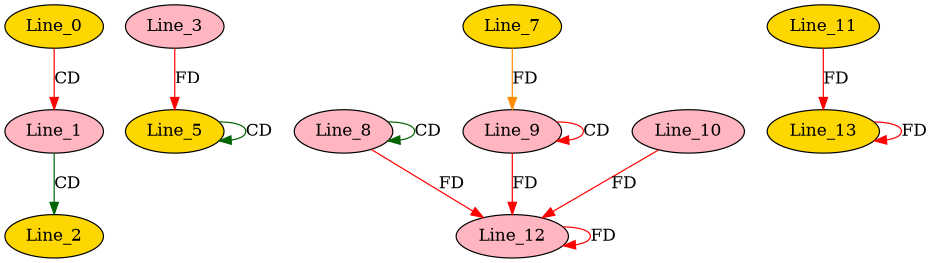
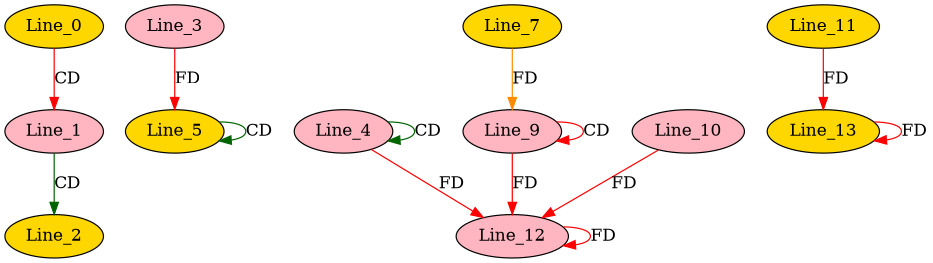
  digraph {
    node [fillcolor=lightpink style=filled]
    edge [color=red]
    Line_1
    Line_0 [fillcolor=gold]
    Line_2 [fillcolor=gold]
    Line_5 [fillcolor=gold]
    n5 [label=Line_3]
-   Line_8
+   Line_8 [label=Line_4]
    Line_12
    Line_9
    Line_7 [fillcolor=gold]
    Line_10
    Line_11 [fillcolor=gold]
    Line_13 [fillcolor=gold]
    Line_1 -> Line_2 [color=darkgreen label=CD]
    Line_0 -> Line_1 [label=CD]
    Line_5 -> Line_5 [color=darkgreen label=CD]
    n5 -> Line_5 [label=FD]
    Line_8 -> Line_8 [color=darkgreen label=CD]
    Line_8 -> Line_12 [label=FD]
    Line_12 -> Line_12 [label=FD]
    Line_9 -> Line_12 [label=FD]
    Line_9 -> Line_9 [label=CD]
    Line_7 -> Line_9 [color=darkorange label=FD]
    Line_10 -> Line_12 [label=FD]
    Line_11 -> Line_13 [label=FD]
    Line_13 -> Line_13 [label=FD]
  }
